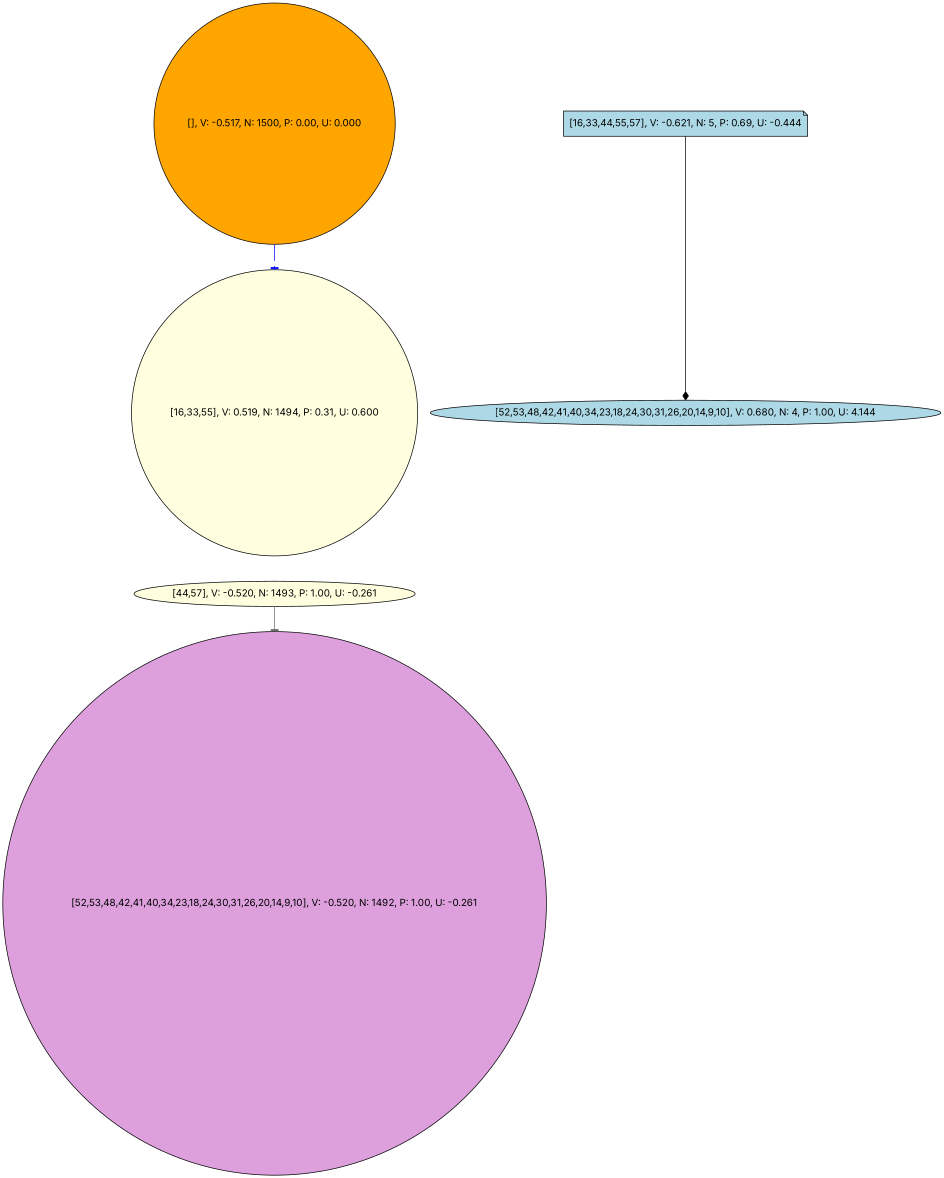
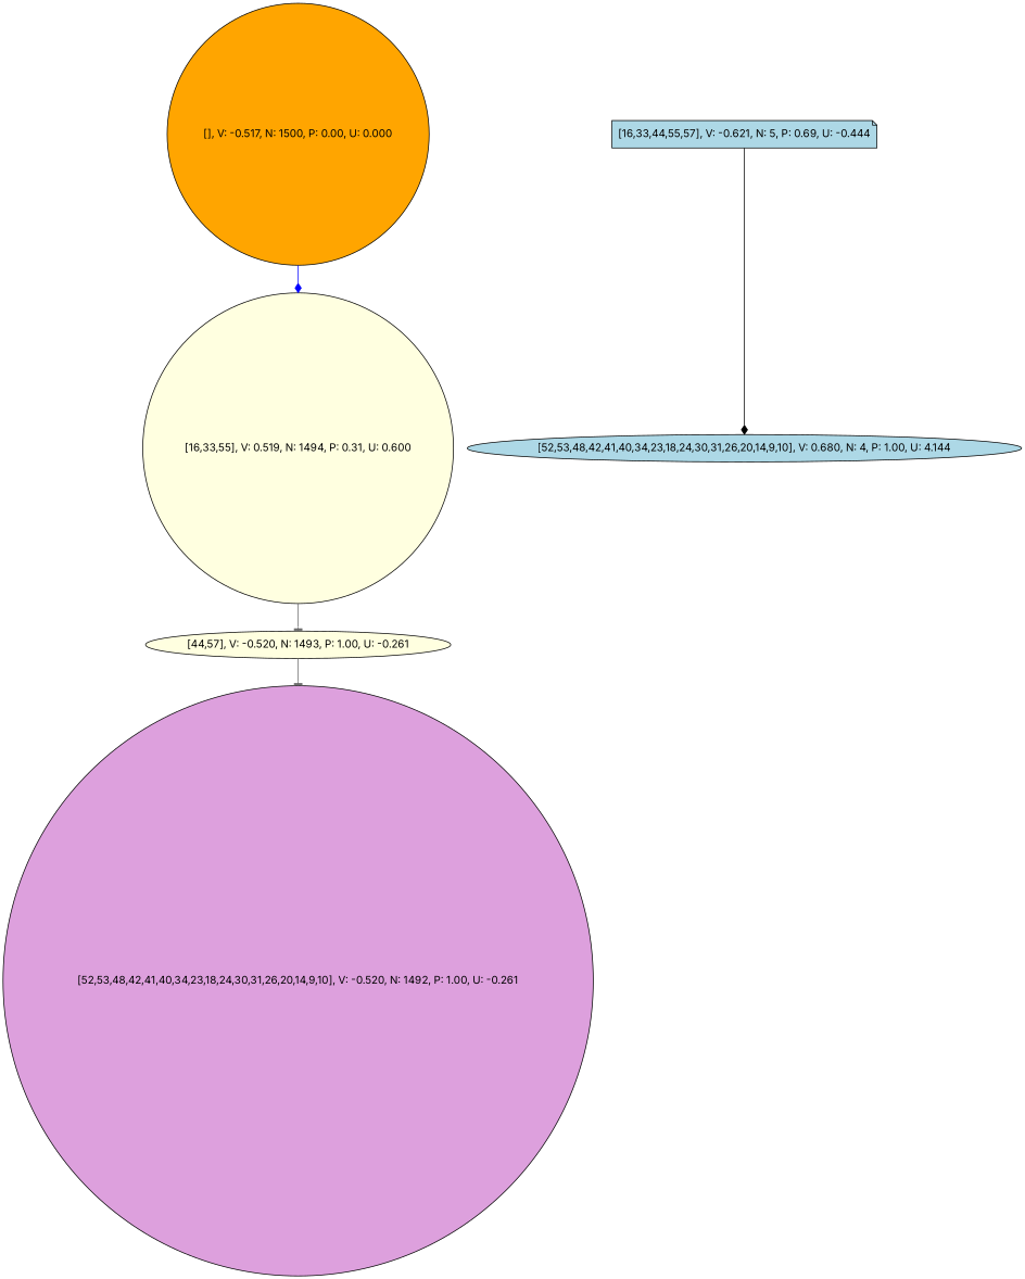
  digraph {
    fontname=Inter
    node [fillcolor=lightyellow fontname=Inter shape=circle style=filled]
    edge [arrowhead=diamond color=gray40 fontname=Inter]
    n1 [fillcolor=orange label="[], V: -0.517, N: 1500, P: 0.00, U: 0.000"]
    n2 [label="[16,33,55], V: 0.519, N: 1494, P: 0.31, U: 0.600"]
    n3 [label="[44,57], V: -0.520, N: 1493, P: 1.00, U: -0.261" shape=ellipse]
    n4 [fillcolor=lightblue label="[16,33,44,55,57], V: -0.621, N: 5, P: 0.69, U: -0.444" shape=note]
    n5 [fillcolor=lightblue label="[52,53,48,42,41,40,34,23,18,24,30,31,26,20,14,9,10], V: 0.680, N: 4, P: 1.00, U: 4.144" shape=ellipse]
    n6 [fillcolor=plum label="[52,53,48,42,41,40,34,23,18,24,30,31,26,20,14,9,10], V: -0.520, N: 1492, P: 1.00, U: -0.261"]
-   n1 -> n2 [arrowhead=tee color=blue]
+   n1 -> n2 [color=blue]
+   n2 -> n3 [arrowhead=tee]
    n3 -> n6 [arrowhead=tee]
    n4 -> n5 [color=black]
  }
